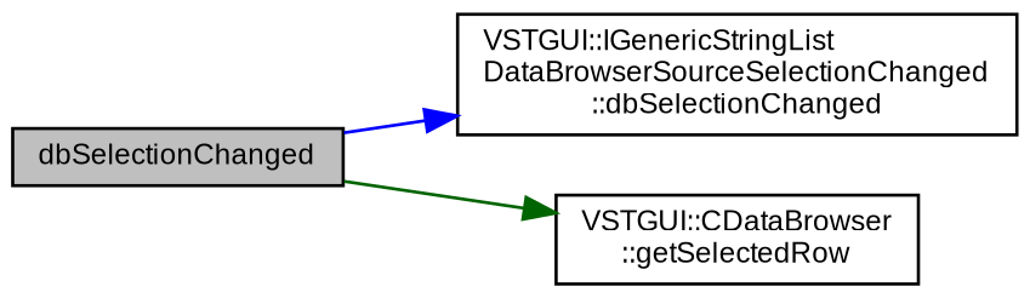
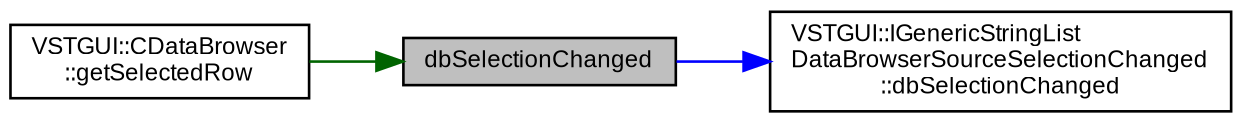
  digraph {
    rankdir=LR
    node [color=black fontname=Arial fontsize=9 shape=record]
    edge [fontname=Arial fontsize=9 labelfontname=Arial labelfontsize=9 style=solid]
    n1 [fillcolor=grey75 fontcolor=black height=0.2 label=dbSelectionChanged style=filled width=0.4]
    n2 [height=0.2 label="VSTGUI::IGenericStringList\lDataBrowserSourceSelectionChanged\l::dbSelectionChanged" width=0.4]
    n3 [height=0.2 label="VSTGUI::CDataBrowser\l::getSelectedRow" width=0.4]
    n1 -> n2 [color=blue]
-   n1 -> n3 [color=darkgreen]
+   n3 -> n1 [color=darkgreen]
  }
